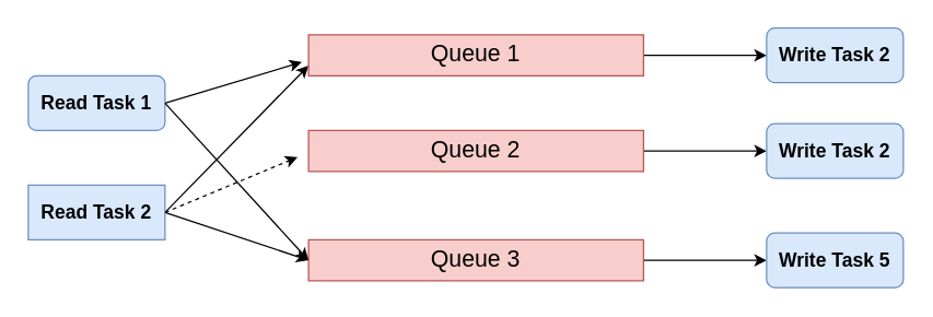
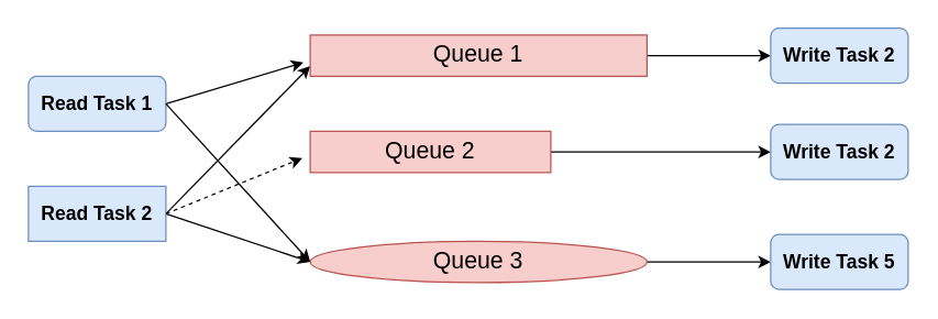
  <mxCell id="0" />
  <mxCell id="1" parent="0" />
  <mxCell id="2" style="edgeStyle=none;html=1;exitX=1;exitY=0.5;exitDx=0;exitDy=0;fontSize=17;" parent="1" source="3" edge="1"><mxGeometry relative="1" as="geometry"><mxPoint x="220" y="45" as="targetPoint" /></mxGeometry></mxCell>
  <mxCell id="3" value="&lt;font style=&quot;font-size: 14px&quot;&gt;Read Task 1&lt;/font&gt;" style="rounded=1;whiteSpace=wrap;html=1;fillColor=#dae8fc;strokeColor=#6c8ebf;fontStyle=1" parent="1" vertex="1"><mxGeometry x="20" y="55" width="100" height="40" as="geometry" /></mxCell>
  <mxCell id="4" style="edgeStyle=none;html=1;exitX=1;exitY=0.5;exitDx=0;exitDy=0;entryX=0;entryY=0.75;entryDx=0;entryDy=0;fontSize=17;" parent="1" source="6" target="8" edge="1"><mxGeometry relative="1" as="geometry" /></mxCell>
  <mxCell id="5" style="edgeStyle=none;html=1;exitX=1;exitY=0.5;exitDx=0;exitDy=0;entryX=0;entryY=0.5;entryDx=0;entryDy=0;fontSize=17;" parent="1" source="6" target="12" edge="1"><mxGeometry relative="1" as="geometry" /></mxCell>
  <mxCell id="6" value="&lt;font style=&quot;font-size: 14px&quot;&gt;&lt;font style=&quot;font-size: 14px&quot;&gt;Read Tas&lt;/font&gt;&lt;font style=&quot;font-size: 14px&quot;&gt;k 2&lt;/font&gt;&lt;/font&gt;" style="whiteSpace=wrap;html=1;fillColor=#dae8fc;strokeColor=#6c8ebf;fontStyle=1;rounded=0;" parent="1" vertex="1"><mxGeometry x="20" y="135" width="100" height="40" as="geometry" /></mxCell>
  <mxCell id="7" value="" style="edgeStyle=none;html=1;fontSize=14;" parent="1" source="8" target="15" edge="1"><mxGeometry relative="1" as="geometry" /></mxCell>
  <mxCell id="8" value="Queue 1" style="rounded=0;whiteSpace=wrap;html=1;fontSize=17;fillColor=#f8cecc;strokeColor=#b85450;" parent="1" vertex="1"><mxGeometry x="225" y="25" width="245" height="30" as="geometry" /></mxCell>
  <mxCell id="9" value="" style="edgeStyle=none;html=1;fontSize=14;" parent="1" source="10" target="16" edge="1"><mxGeometry relative="1" as="geometry" /></mxCell>
- <mxCell id="10" value="Queue 2" style="rounded=0;whiteSpace=wrap;html=1;fontSize=17;fillColor=#f8cecc;strokeColor=#b85450;" parent="1" vertex="1"><mxGeometry x="225" y="95" width="245" height="30" as="geometry" /></mxCell>
+ <mxCell id="10" value="Queue 2" style="rounded=0;whiteSpace=wrap;html=1;fontSize=17;fillColor=#f8cecc;strokeColor=#b85450;" parent="1" vertex="1"><mxGeometry x="225" y="95" width="175" height="30" as="geometry" /></mxCell>
  <mxCell id="11" value="" style="edgeStyle=none;html=1;fontSize=14;" parent="1" source="12" target="17" edge="1"><mxGeometry relative="1" as="geometry" /></mxCell>
- <mxCell id="12" value="Queue 3" style="rounded=0;whiteSpace=wrap;html=1;fontSize=17;fillColor=#f8cecc;strokeColor=#b85450;" parent="1" vertex="1"><mxGeometry x="225" y="175" width="245" height="30" as="geometry" /></mxCell>
+ <mxCell id="12" value="Queue 3" style="ellipse;whiteSpace=wrap;html=1;fontSize=17;fillColor=#f8cecc;strokeColor=#b85450;" parent="1" vertex="1"><mxGeometry x="225" y="175" width="245" height="30" as="geometry" /></mxCell>
  <mxCell id="13" style="edgeStyle=none;html=1;exitX=1;exitY=0.5;exitDx=0;exitDy=0;fontSize=17;entryX=0;entryY=0.5;entryDx=0;entryDy=0;" parent="1" source="3" target="12" edge="1"><mxGeometry relative="1" as="geometry"><mxPoint x="240" y="65" as="targetPoint" /><mxPoint x="150" y="100" as="sourcePoint" /></mxGeometry></mxCell>
  <mxCell id="14" style="edgeStyle=none;html=1;exitX=1;exitY=0.5;exitDx=0;exitDy=0;entryX=-0.033;entryY=0.65;entryDx=0;entryDy=0;fontSize=17;entryPerimeter=0;dashed=1;" parent="1" source="6" target="10" edge="1"><mxGeometry relative="1" as="geometry"><mxPoint x="140" y="180" as="sourcePoint" /><mxPoint x="235" y="57.5" as="targetPoint" /></mxGeometry></mxCell>
  <mxCell id="15" value="&lt;font style=&quot;font-size: 14px&quot;&gt;&lt;font style=&quot;font-size: 14px&quot;&gt;Write Tas&lt;/font&gt;&lt;font style=&quot;font-size: 14px&quot;&gt;k 2&lt;/font&gt;&lt;/font&gt;" style="rounded=1;whiteSpace=wrap;html=1;fillColor=#dae8fc;strokeColor=#6c8ebf;fontStyle=1" parent="1" vertex="1"><mxGeometry x="560" y="20" width="100" height="40" as="geometry" /></mxCell>
  <mxCell id="16" value="&lt;font style=&quot;font-size: 14px&quot;&gt;&lt;font style=&quot;font-size: 14px&quot;&gt;Write Tas&lt;/font&gt;&lt;font style=&quot;font-size: 14px&quot;&gt;k 2&lt;/font&gt;&lt;/font&gt;" style="rounded=1;whiteSpace=wrap;html=1;fillColor=#dae8fc;strokeColor=#6c8ebf;fontStyle=1" parent="1" vertex="1"><mxGeometry x="560" y="90" width="100" height="40" as="geometry" /></mxCell>
  <mxCell id="17" value="&lt;font style=&quot;font-size: 14px&quot;&gt;&lt;font style=&quot;font-size: 14px&quot;&gt;Write Tas&lt;/font&gt;&lt;font style=&quot;font-size: 14px&quot;&gt;k 5&lt;/font&gt;&lt;/font&gt;" style="rounded=1;whiteSpace=wrap;html=1;fillColor=#dae8fc;strokeColor=#6c8ebf;fontStyle=1" parent="1" vertex="1"><mxGeometry x="560" y="170" width="100" height="40" as="geometry" /></mxCell>
